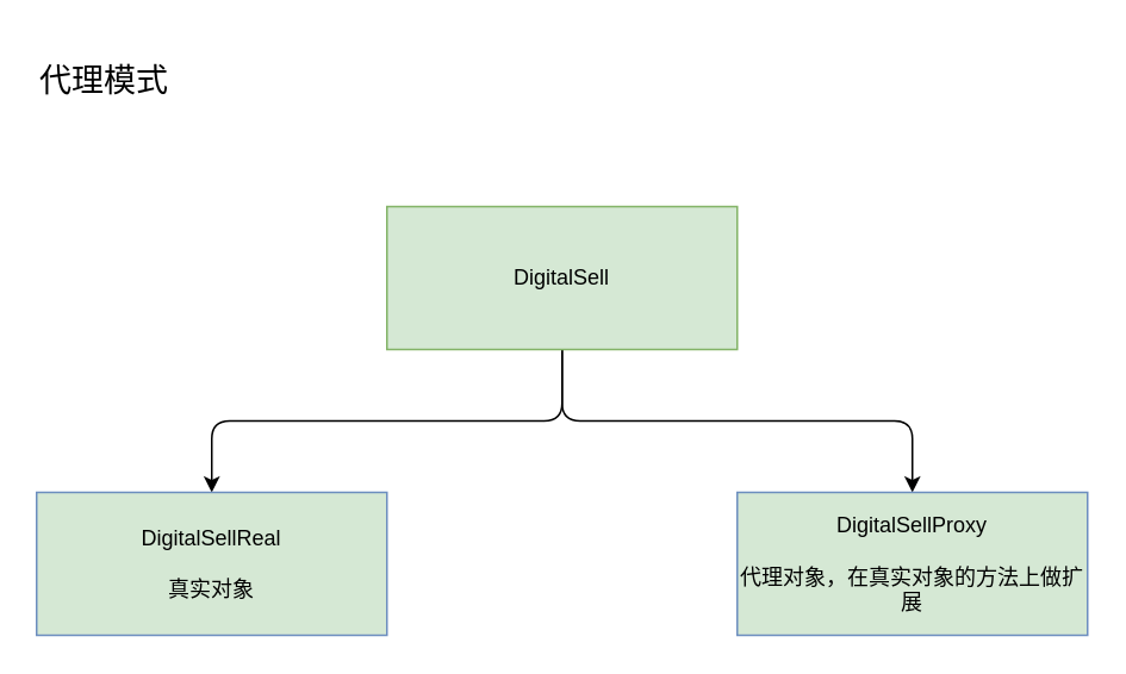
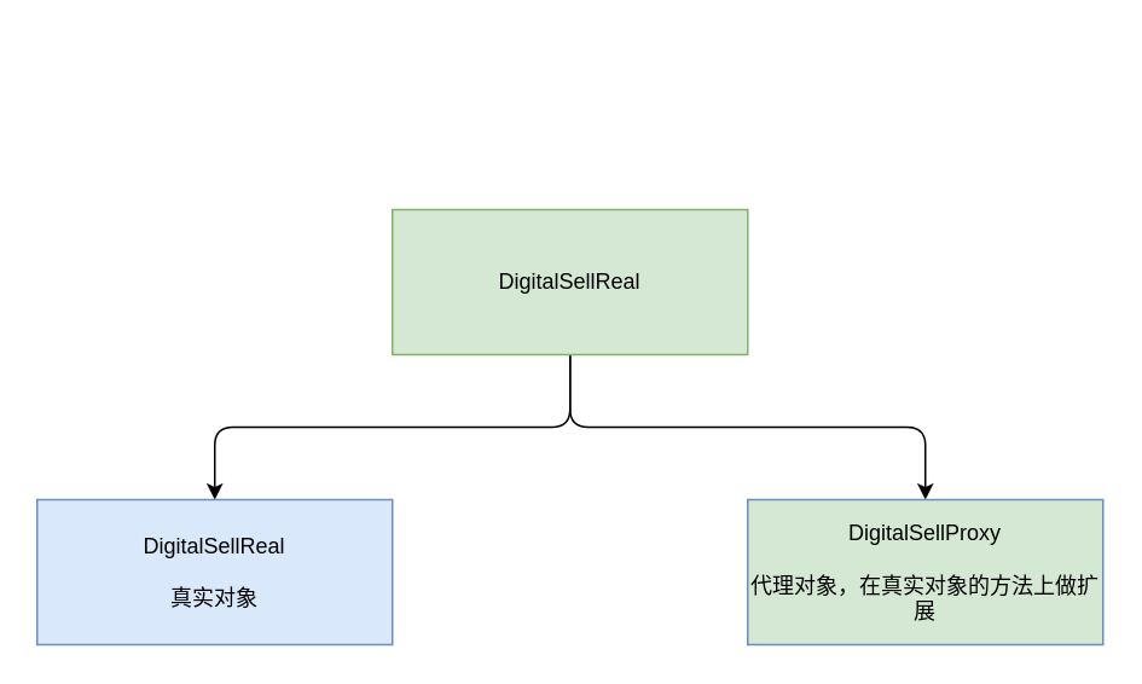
  <mxCell id="0" />
  <mxCell id="1" parent="0" />
  <mxCell id="2" style="edgeStyle=orthogonalEdgeStyle;rounded=1;orthogonalLoop=1;jettySize=auto;html=1;" edge="1" parent="1" source="4" target="5"><mxGeometry relative="1" as="geometry" /></mxCell>
  <mxCell id="3" style="edgeStyle=orthogonalEdgeStyle;rounded=1;orthogonalLoop=1;jettySize=auto;html=1;exitX=0.5;exitY=1;exitDx=0;exitDy=0;" edge="1" parent="1" source="4" target="6"><mxGeometry relative="1" as="geometry" /></mxCell>
- <mxCell id="4" value="DigitalSell" style="rounded=0;whiteSpace=wrap;html=1;fillColor=#d5e8d4;strokeColor=#82b366;" vertex="1" parent="1"><mxGeometry x="216" y="115" width="196" height="80" as="geometry" /></mxCell>
- <mxCell id="5" value="DigitalSellReal&lt;br&gt;&lt;br&gt;真实对象" style="rounded=0;whiteSpace=wrap;html=1;fillColor=#d5e8d4;strokeColor=#6c8ebf;" vertex="1" parent="1"><mxGeometry x="20" y="275" width="196" height="80" as="geometry" /></mxCell>
+ <mxCell id="4" value="DigitalSellReal" style="rounded=0;whiteSpace=wrap;html=1;fillColor=#d5e8d4;strokeColor=#82b366;" vertex="1" parent="1"><mxGeometry x="216" y="115" width="196" height="80" as="geometry" /></mxCell>
+ <mxCell id="5" value="DigitalSellReal&lt;br&gt;&lt;br&gt;真实对象" style="rounded=0;whiteSpace=wrap;html=1;fillColor=#dae8fc;strokeColor=#6c8ebf;" vertex="1" parent="1"><mxGeometry x="20" y="275" width="196" height="80" as="geometry" /></mxCell>
  <mxCell id="6" value="DigitalSellProxy&lt;br&gt;&lt;br&gt;代理对象，在真实对象的方法上做扩展" style="rounded=0;whiteSpace=wrap;html=1;fillColor=#d5e8d4;strokeColor=#6c8ebf;" vertex="1" parent="1"><mxGeometry x="412" y="275" width="196" height="80" as="geometry" /></mxCell>
- <mxCell id="7" value="&lt;font style=&quot;font-size: 18px&quot;&gt;代理模式&lt;/font&gt;" style="text;html=1;strokeColor=none;fillColor=none;align=left;verticalAlign=middle;whiteSpace=wrap;rounded=0;" vertex="1" parent="1"><mxGeometry x="20" y="20" width="130" height="50" as="geometry" /></mxCell>
